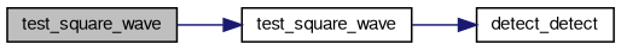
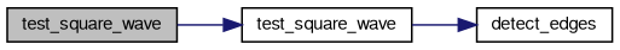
  digraph {
    rankdir=LR
    node [color=black fontname=FreeSans fontsize=10 shape=record]
    edge [color=midnightblue fontname=FreeSans fontsize=10 labelfontname=FreeSans labelfontsize=10 style=solid]
    n1 [fillcolor=grey75 fontcolor=black height=0.2 label=test_square_wave style=filled width=0.4]
    n2 [height=0.2 label=test_square_wave width=0.4]
-   n3 [height=0.2 label=detect_detect width=0.4]
+   n3 [height=0.2 label=detect_edges width=0.4]
    n1 -> n2
    n2 -> n3
  }
